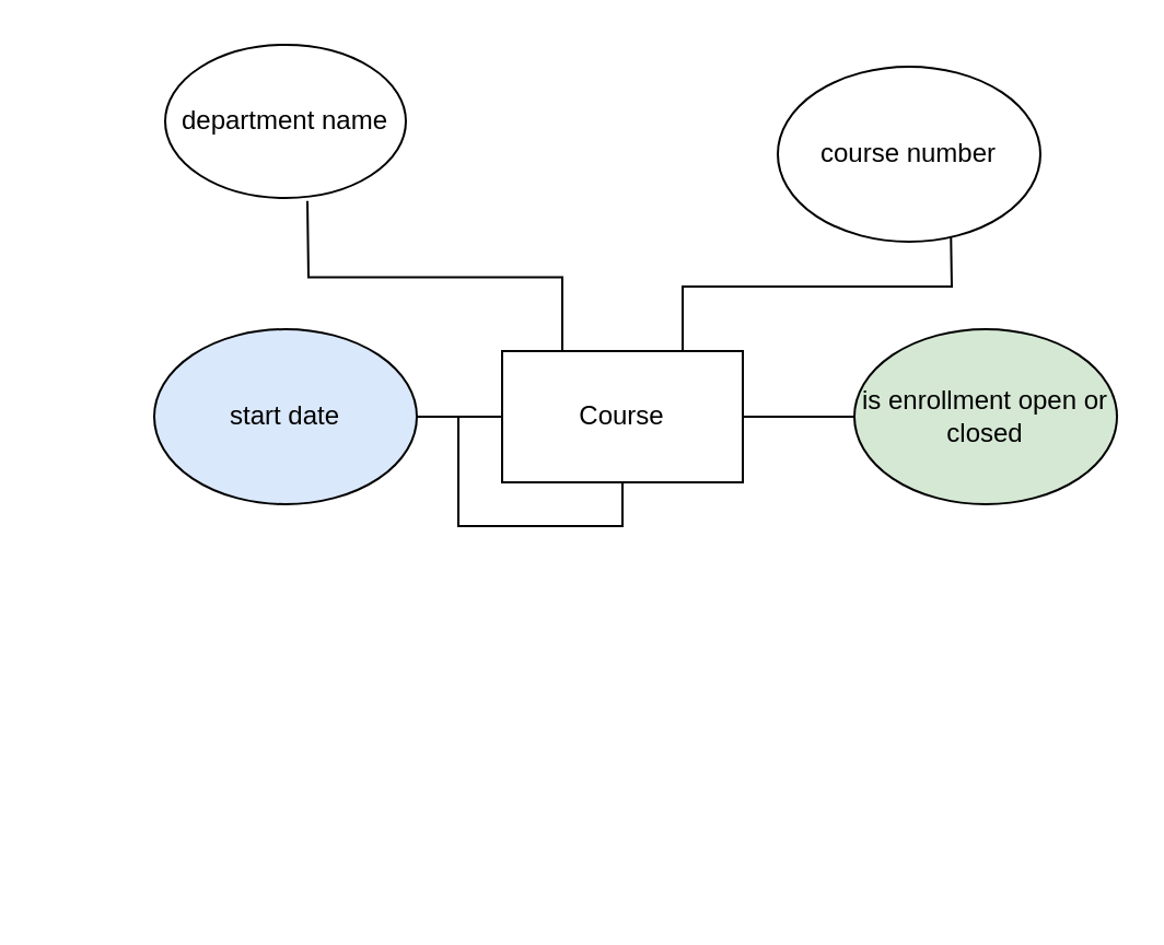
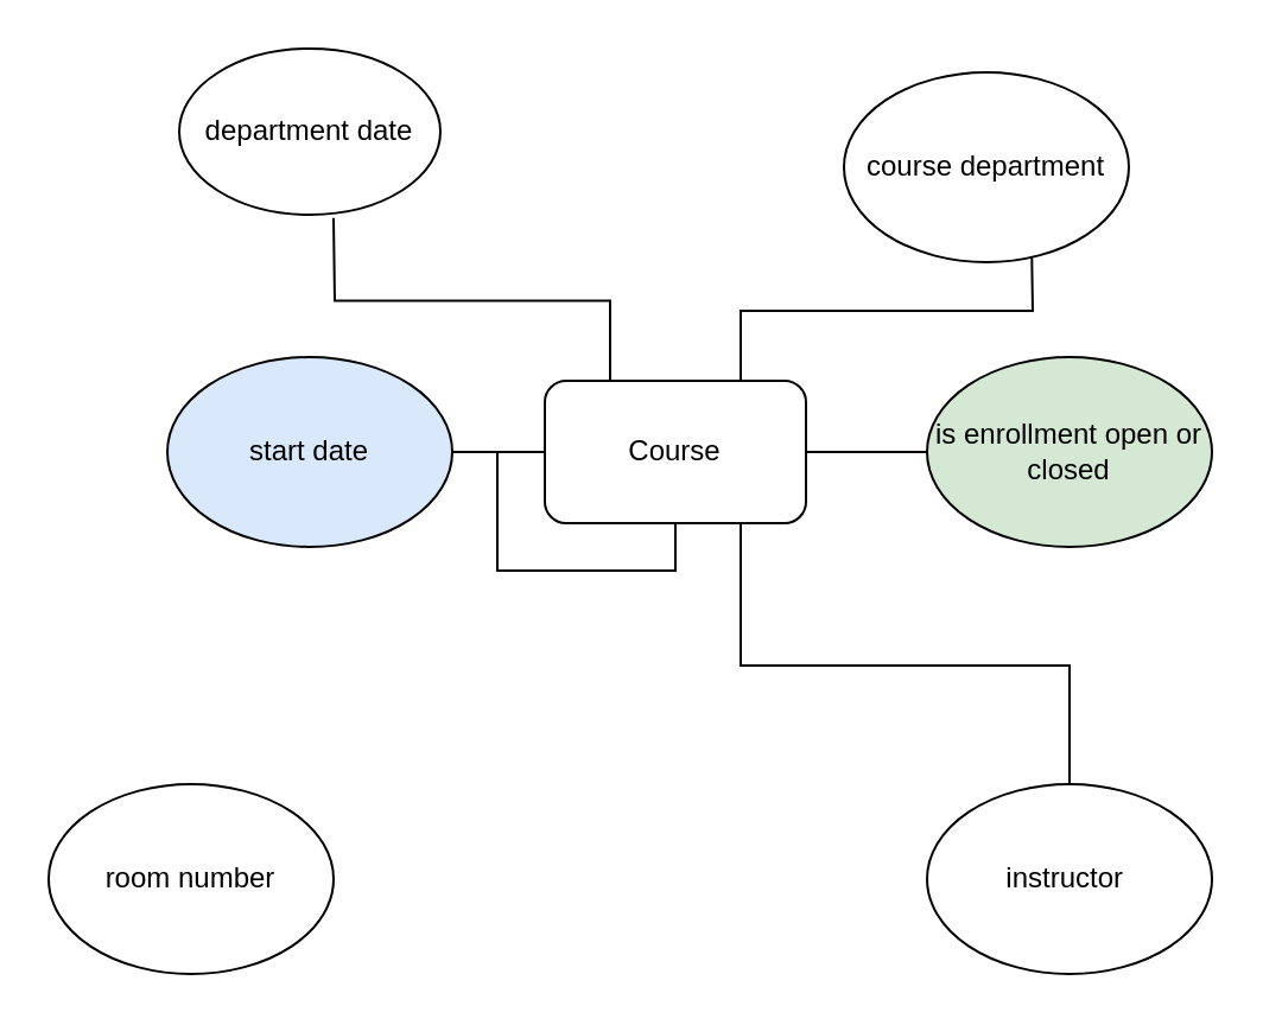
  <mxCell id="0" />
  <mxCell id="1" parent="0" />
  <mxCell id="2" value="" style="edgeStyle=orthogonalEdgeStyle;rounded=0;orthogonalLoop=1;jettySize=auto;html=1;endArrow=none;endFill=0;" edge="1" parent="1" source="8"><mxGeometry relative="1" as="geometry"><mxPoint x="409" y="190" as="targetPoint" /></mxGeometry></mxCell>
  <mxCell id="3" style="edgeStyle=orthogonalEdgeStyle;rounded=0;orthogonalLoop=1;jettySize=auto;html=1;exitX=0;exitY=0.5;exitDx=0;exitDy=0;entryX=1;entryY=0.5;entryDx=0;entryDy=0;endArrow=none;endFill=0;" edge="1" parent="1" source="8"><mxGeometry relative="1" as="geometry"><mxPoint x="179" y="190" as="targetPoint" /></mxGeometry></mxCell>
  <mxCell id="4" style="edgeStyle=orthogonalEdgeStyle;rounded=0;orthogonalLoop=1;jettySize=auto;html=1;exitX=0.5;exitY=1;exitDx=0;exitDy=0;endArrow=none;endFill=0;" edge="1" parent="1" source="8" target="14"><mxGeometry relative="1" as="geometry"><mxPoint x="169.04" y="308.64" as="targetPoint" /></mxGeometry></mxCell>
+ <mxCell id="5" style="edgeStyle=orthogonalEdgeStyle;rounded=0;orthogonalLoop=1;jettySize=auto;html=1;exitX=0.75;exitY=1;exitDx=0;exitDy=0;entryX=0.5;entryY=1;entryDx=0;entryDy=0;endArrow=none;endFill=0;" edge="1" parent="1" source="8" target="12"><mxGeometry relative="1" as="geometry"><mxPoint x="408.32" y="302.64" as="targetPoint" /><Array as="points"><mxPoint x="312" y="280" /><mxPoint x="450" y="280" /></Array></mxGeometry></mxCell>
  <mxCell id="6" style="edgeStyle=orthogonalEdgeStyle;rounded=0;orthogonalLoop=1;jettySize=auto;html=1;exitX=0.25;exitY=0;exitDx=0;exitDy=0;entryX=0.425;entryY=1.017;entryDx=0;entryDy=0;endArrow=none;endFill=0;entryPerimeter=0;jumpStyle=none;" edge="1" parent="1" source="8"><mxGeometry relative="1" as="geometry"><mxPoint x="140" y="91.36" as="targetPoint" /></mxGeometry></mxCell>
  <mxCell id="7" style="edgeStyle=orthogonalEdgeStyle;rounded=0;orthogonalLoop=1;jettySize=auto;html=1;exitX=0.75;exitY=0;exitDx=0;exitDy=0;startArrow=none;startFill=0;endArrow=none;endFill=0;" edge="1" parent="1" source="8"><mxGeometry relative="1" as="geometry"><mxPoint x="434" y="100" as="targetPoint" /></mxGeometry></mxCell>
- <mxCell id="8" value="Course" style="rounded=0;whiteSpace=wrap;html=1;" parent="1" vertex="1"><mxGeometry x="229" y="160" width="110" height="60" as="geometry" /></mxCell>
- <mxCell id="9" value="department name" style="ellipse;whiteSpace=wrap;html=1;" parent="1" vertex="1"><mxGeometry x="75" width="110" height="70" as="geometry" y="20" /></mxCell>
- <mxCell id="10" value="course number" style="ellipse;whiteSpace=wrap;html=1;" parent="1" vertex="1"><mxGeometry x="355" y="30" width="120" height="80" as="geometry" /></mxCell>
+ <mxCell id="8" value="Course" style="whiteSpace=wrap;html=1;rounded=1;" parent="1" vertex="1"><mxGeometry x="229" y="160" width="110" height="60" as="geometry" /></mxCell>
+ <mxCell id="9" value="department date" style="ellipse;whiteSpace=wrap;html=1;" parent="1" vertex="1"><mxGeometry x="75" width="110" height="70" as="geometry" y="20" /></mxCell>
+ <mxCell id="10" value="course department" style="ellipse;whiteSpace=wrap;html=1;" parent="1" vertex="1"><mxGeometry x="355" y="30" width="120" height="80" as="geometry" /></mxCell>
+ <mxCell id="11" value="room number" style="ellipse;whiteSpace=wrap;html=1;" parent="1" vertex="1"><mxGeometry x="20" y="330" width="120" height="80" as="geometry" /></mxCell>
+ <mxCell id="12" value="instructor&amp;nbsp;" style="ellipse;whiteSpace=wrap;html=1;direction=west;" parent="1" vertex="1"><mxGeometry x="390" y="330" width="120" height="80" as="geometry" /></mxCell>
  <mxCell id="13" value="is enrollment open or closed" style="ellipse;whiteSpace=wrap;html=1;fillColor=#d5e8d4;" parent="1" vertex="1"><mxGeometry x="390" y="150" width="120" height="80" as="geometry" /></mxCell>
  <mxCell id="14" value="start date" style="ellipse;whiteSpace=wrap;html=1;fillColor=#dae8fc;" parent="1" vertex="1"><mxGeometry x="70" y="150" width="120" height="80" as="geometry" /></mxCell>
